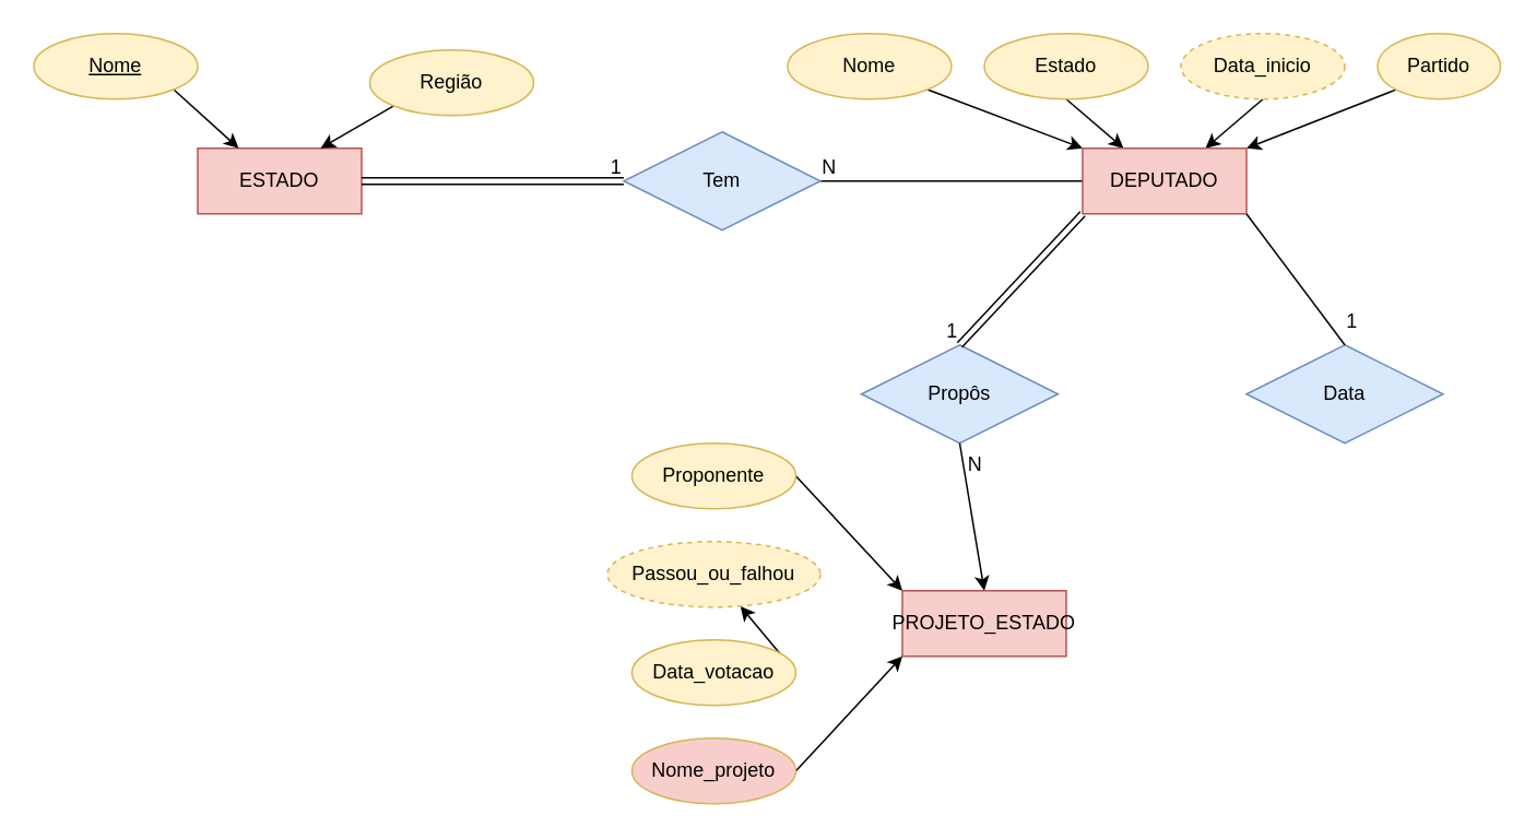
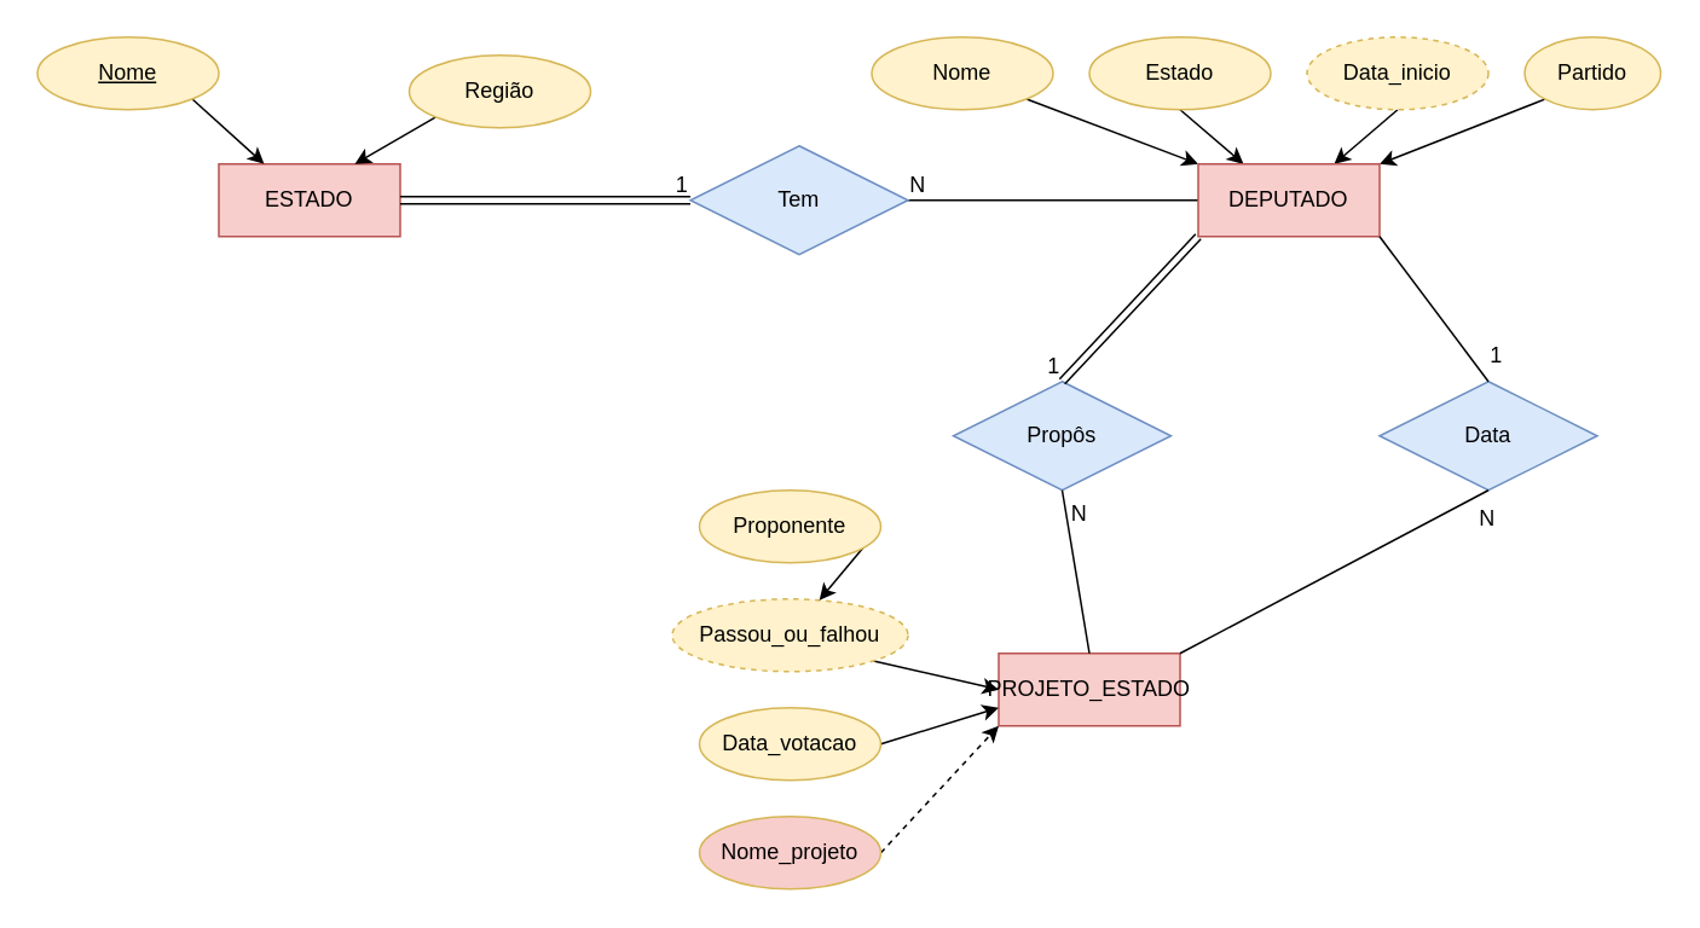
  <mxCell id="0" />
  <mxCell id="1" parent="0" />
  <mxCell id="2" value="ESTADO" style="whiteSpace=wrap;html=1;align=center;fillColor=#f8cecc;strokeColor=#b85450;" parent="1" vertex="1"><mxGeometry x="120" y="90" width="100" height="40" as="geometry" /></mxCell>
  <mxCell id="3" style="edgeStyle=none;rounded=0;orthogonalLoop=1;jettySize=auto;html=1;exitX=1;exitY=1;exitDx=0;exitDy=0;entryX=0.25;entryY=0;entryDx=0;entryDy=0;" parent="1" source="4" target="2" edge="1"><mxGeometry relative="1" as="geometry" /></mxCell>
  <mxCell id="4" value="&lt;u&gt;Nome&lt;/u&gt;" style="ellipse;whiteSpace=wrap;html=1;align=center;fillColor=#fff2cc;strokeColor=#d6b656;" parent="1" vertex="1"><mxGeometry x="20" y="20" width="100" height="40" as="geometry" /></mxCell>
  <mxCell id="5" style="edgeStyle=none;rounded=0;orthogonalLoop=1;jettySize=auto;html=1;exitX=0;exitY=1;exitDx=0;exitDy=0;entryX=0.75;entryY=0;entryDx=0;entryDy=0;" parent="1" source="6" target="2" edge="1"><mxGeometry relative="1" as="geometry" /></mxCell>
  <mxCell id="6" value="Região" style="ellipse;whiteSpace=wrap;html=1;align=center;fillColor=#fff2cc;strokeColor=#d6b656;" parent="1" vertex="1"><mxGeometry x="225" y="30" width="100" height="40" as="geometry" /></mxCell>
  <mxCell id="7" style="edgeStyle=none;rounded=0;orthogonalLoop=1;jettySize=auto;html=1;exitX=1;exitY=1;exitDx=0;exitDy=0;entryX=0;entryY=0;entryDx=0;entryDy=0;" parent="1" source="8" edge="1"><mxGeometry relative="1" as="geometry"><mxPoint x="660" y="90" as="targetPoint" /></mxGeometry></mxCell>
  <mxCell id="8" value="Nome" style="ellipse;whiteSpace=wrap;html=1;align=center;fillColor=#fff2cc;strokeColor=#d6b656;" parent="1" vertex="1"><mxGeometry x="480" y="20" width="100" height="40" as="geometry" /></mxCell>
  <mxCell id="9" style="edgeStyle=none;rounded=0;orthogonalLoop=1;jettySize=auto;html=1;exitX=0.5;exitY=1;exitDx=0;exitDy=0;entryX=0.25;entryY=0;entryDx=0;entryDy=0;" parent="1" source="10" edge="1"><mxGeometry relative="1" as="geometry"><mxPoint x="685" y="90" as="targetPoint" /></mxGeometry></mxCell>
  <mxCell id="10" value="Estado" style="ellipse;whiteSpace=wrap;html=1;align=center;fillColor=#fff2cc;strokeColor=#d6b656;" parent="1" vertex="1"><mxGeometry x="600" y="20" width="100" height="40" as="geometry" /></mxCell>
  <mxCell id="11" style="edgeStyle=none;rounded=0;orthogonalLoop=1;jettySize=auto;html=1;exitX=0.5;exitY=1;exitDx=0;exitDy=0;entryX=0.75;entryY=0;entryDx=0;entryDy=0;" parent="1" source="12" edge="1"><mxGeometry relative="1" as="geometry"><mxPoint x="735" y="90" as="targetPoint" /></mxGeometry></mxCell>
  <mxCell id="12" value="Data_inicio" style="ellipse;whiteSpace=wrap;html=1;align=center;fillColor=#fff2cc;strokeColor=#d6b656;dashed=1;" parent="1" vertex="1"><mxGeometry x="720" y="20" width="100" height="40" as="geometry" /></mxCell>
  <mxCell id="13" style="edgeStyle=none;rounded=0;orthogonalLoop=1;jettySize=auto;html=1;exitX=0;exitY=1;exitDx=0;exitDy=0;entryX=1;entryY=0;entryDx=0;entryDy=0;" parent="1" source="14" edge="1"><mxGeometry relative="1" as="geometry"><mxPoint x="760" y="90" as="targetPoint" /></mxGeometry></mxCell>
  <mxCell id="14" value="Partido" style="ellipse;whiteSpace=wrap;html=1;align=center;fillColor=#fff2cc;strokeColor=#d6b656;" parent="1" vertex="1"><mxGeometry x="840" y="20" width="75" height="40" as="geometry" /></mxCell>
  <mxCell id="15" value="PROJETO_ESTADO" style="whiteSpace=wrap;html=1;align=center;fillColor=#f8cecc;strokeColor=#b85450;" parent="1" vertex="1"><mxGeometry x="550" y="360" width="100" height="40" as="geometry" /></mxCell>
- <mxCell id="16" style="edgeStyle=none;rounded=0;orthogonalLoop=1;jettySize=auto;html=1;exitX=1;exitY=0.5;exitDx=0;exitDy=0;entryX=0;entryY=1;entryDx=0;entryDy=0;" parent="1" source="17" target="15" edge="1"><mxGeometry relative="1" as="geometry" /></mxCell>
+ <mxCell id="16" style="edgeStyle=none;rounded=0;orthogonalLoop=1;jettySize=auto;html=1;exitX=1;exitY=0.5;exitDx=0;exitDy=0;entryX=0;entryY=1;entryDx=0;entryDy=0;dashed=1;" parent="1" source="17" target="15" edge="1"><mxGeometry relative="1" as="geometry" /></mxCell>
  <mxCell id="17" value="Nome_projeto" style="ellipse;whiteSpace=wrap;html=1;align=center;fillColor=#f8cecc;strokeColor=#d6b656;" parent="1" vertex="1"><mxGeometry x="385" y="450" width="100" height="40" as="geometry" /></mxCell>
- <mxCell id="18" style="edgeStyle=none;rounded=0;orthogonalLoop=1;jettySize=auto;html=1;exitX=1;exitY=0.5;exitDx=0;exitDy=0;" parent="1" source="19" target="21" edge="1"><mxGeometry relative="1" as="geometry" /></mxCell>
+ <mxCell id="18" style="edgeStyle=none;rounded=0;orthogonalLoop=1;jettySize=auto;html=1;exitX=1;exitY=0.5;exitDx=0;exitDy=0;entryX=0;entryY=0.75;entryDx=0;entryDy=0;" parent="1" source="19" target="15" edge="1"><mxGeometry relative="1" as="geometry" /></mxCell>
  <mxCell id="19" value="Data_votacao" style="ellipse;whiteSpace=wrap;html=1;align=center;fillColor=#fff2cc;strokeColor=#d6b656;" parent="1" vertex="1"><mxGeometry x="385" y="390" width="100" height="40" as="geometry" /></mxCell>
+ <mxCell id="20" style="edgeStyle=none;rounded=0;orthogonalLoop=1;jettySize=auto;html=1;exitX=1;exitY=1;exitDx=0;exitDy=0;entryX=0;entryY=0.5;entryDx=0;entryDy=0;" parent="1" source="21" target="15" edge="1"><mxGeometry relative="1" as="geometry" /></mxCell>
  <mxCell id="21" value="Passou_ou_falhou" style="ellipse;whiteSpace=wrap;html=1;align=center;fillColor=#fff2cc;strokeColor=#d6b656;dashed=1;" parent="1" vertex="1"><mxGeometry x="370" y="330" width="130" height="40" as="geometry" /></mxCell>
- <mxCell id="22" style="edgeStyle=none;rounded=0;orthogonalLoop=1;jettySize=auto;html=1;exitX=1;exitY=0.5;exitDx=0;exitDy=0;entryX=0;entryY=0;entryDx=0;entryDy=0;" parent="1" source="23" target="15" edge="1"><mxGeometry relative="1" as="geometry" /></mxCell>
+ <mxCell id="22" style="edgeStyle=none;rounded=0;orthogonalLoop=1;jettySize=auto;html=1;exitX=1;exitY=0.5;exitDx=0;exitDy=0;" parent="1" source="23" target="21" edge="1"><mxGeometry relative="1" as="geometry" /></mxCell>
  <mxCell id="23" value="Proponente" style="ellipse;whiteSpace=wrap;html=1;align=center;fillColor=#fff2cc;strokeColor=#d6b656;" parent="1" vertex="1"><mxGeometry x="385" y="270" width="100" height="40" as="geometry" /></mxCell>
  <mxCell id="24" value="" style="endArrow=none;html=1;rounded=0;" parent="1" edge="1"><mxGeometry relative="1" as="geometry"><mxPoint x="500" y="110" as="sourcePoint" /><mxPoint x="660" y="110" as="targetPoint" /></mxGeometry></mxCell>
  <mxCell id="25" value="N" style="resizable=0;html=1;whiteSpace=wrap;align=right;verticalAlign=bottom;" parent="24" connectable="0" vertex="1"><mxGeometry x="1" relative="1" as="geometry"><mxPoint x="-149" as="offset" /></mxGeometry></mxCell>
  <mxCell id="26" value="Data" style="shape=rhombus;perimeter=rhombusPerimeter;whiteSpace=wrap;html=1;align=center;fillColor=#dae8fc;strokeColor=#6c8ebf;" parent="1" vertex="1"><mxGeometry x="760" y="210" width="120" height="60" as="geometry" /></mxCell>
  <mxCell id="27" value="Propôs" style="shape=rhombus;perimeter=rhombusPerimeter;whiteSpace=wrap;html=1;align=center;fillColor=#dae8fc;strokeColor=#6c8ebf;" parent="1" vertex="1"><mxGeometry x="525" y="210" width="120" height="60" as="geometry" /></mxCell>
  <mxCell id="28" value="DEPUTADO" style="whiteSpace=wrap;html=1;align=center;fillColor=#f8cecc;strokeColor=#b85450;" parent="1" vertex="1"><mxGeometry x="660" y="90" width="100" height="40" as="geometry" /></mxCell>
  <mxCell id="29" value="Tem" style="shape=rhombus;perimeter=rhombusPerimeter;whiteSpace=wrap;html=1;align=center;fillColor=#dae8fc;strokeColor=#6c8ebf;" parent="1" vertex="1"><mxGeometry x="380" y="80" width="120" height="60" as="geometry" /></mxCell>
- <mxCell id="30" value="" style="endArrow=classic;html=1;rounded=0;fontFamily=Helvetica;fontSize=12;fontColor=default;exitX=0.5;exitY=1;exitDx=0;exitDy=0;entryX=0.5;entryY=0;entryDx=0;entryDy=0;" parent="1" source="27" target="15" edge="1"><mxGeometry relative="1" as="geometry"><mxPoint x="610" y="260" as="sourcePoint" /><mxPoint x="770" y="260" as="targetPoint" /></mxGeometry></mxCell>
+ <mxCell id="30" value="" style="endArrow=none;html=1;rounded=0;fontFamily=Helvetica;fontSize=12;fontColor=default;exitX=0.5;exitY=1;exitDx=0;exitDy=0;entryX=0.5;entryY=0;entryDx=0;entryDy=0;" parent="1" source="27" target="15" edge="1"><mxGeometry relative="1" as="geometry"><mxPoint x="610" y="260" as="sourcePoint" /><mxPoint x="770" y="260" as="targetPoint" /></mxGeometry></mxCell>
  <mxCell id="31" value="N" style="resizable=0;html=1;whiteSpace=wrap;align=right;verticalAlign=bottom;strokeColor=default;fontFamily=Helvetica;fontSize=12;fontColor=default;fillColor=default;" parent="30" connectable="0" vertex="1"><mxGeometry x="1" relative="1" as="geometry"><mxPoint y="-69" as="offset" /></mxGeometry></mxCell>
+ <mxCell id="32" value="" style="endArrow=none;html=1;rounded=0;fontFamily=Helvetica;fontSize=12;fontColor=default;exitX=1;exitY=0;exitDx=0;exitDy=0;entryX=0.5;entryY=1;entryDx=0;entryDy=0;" parent="1" source="15" target="26" edge="1"><mxGeometry relative="1" as="geometry"><mxPoint x="630" y="280" as="sourcePoint" /><mxPoint x="790" y="280" as="targetPoint" /></mxGeometry></mxCell>
+ <mxCell id="33" value="N" style="resizable=0;html=1;whiteSpace=wrap;align=right;verticalAlign=bottom;strokeColor=default;fontFamily=Helvetica;fontSize=12;fontColor=default;fillColor=default;" parent="32" connectable="0" vertex="1"><mxGeometry x="1" relative="1" as="geometry"><mxPoint x="5" y="24" as="offset" /></mxGeometry></mxCell>
  <mxCell id="34" value="" style="endArrow=none;html=1;rounded=0;fontFamily=Helvetica;fontSize=12;fontColor=default;exitX=1;exitY=1;exitDx=0;exitDy=0;entryX=0.5;entryY=0;entryDx=0;entryDy=0;" parent="1" source="28" target="26" edge="1"><mxGeometry relative="1" as="geometry"><mxPoint x="630" y="280" as="sourcePoint" /><mxPoint x="790" y="280" as="targetPoint" /></mxGeometry></mxCell>
  <mxCell id="35" value="1" style="resizable=0;html=1;whiteSpace=wrap;align=right;verticalAlign=bottom;strokeColor=default;fontFamily=Helvetica;fontSize=12;fontColor=default;fillColor=default;" parent="34" connectable="0" vertex="1"><mxGeometry x="1" relative="1" as="geometry"><mxPoint x="9" y="-6" as="offset" /></mxGeometry></mxCell>
  <mxCell id="36" value="" style="shape=link;html=1;rounded=0;exitX=1;exitY=0.5;exitDx=0;exitDy=0;entryX=0;entryY=0.5;entryDx=0;entryDy=0;" parent="1" source="2" target="29" edge="1"><mxGeometry relative="1" as="geometry"><mxPoint x="340" y="260" as="sourcePoint" /><mxPoint x="500" y="260" as="targetPoint" /></mxGeometry></mxCell>
  <mxCell id="37" value="1" style="resizable=0;html=1;whiteSpace=wrap;align=right;verticalAlign=bottom;" parent="36" connectable="0" vertex="1"><mxGeometry x="1" relative="1" as="geometry" /></mxCell>
  <mxCell id="38" value="" style="shape=link;html=1;rounded=0;entryX=0.5;entryY=0;entryDx=0;entryDy=0;exitX=0;exitY=1;exitDx=0;exitDy=0;" parent="1" source="28" target="27" edge="1"><mxGeometry relative="1" as="geometry"><mxPoint x="440" y="230" as="sourcePoint" /><mxPoint x="600" y="230" as="targetPoint" /></mxGeometry></mxCell>
  <mxCell id="39" value="1" style="resizable=0;html=1;whiteSpace=wrap;align=right;verticalAlign=bottom;" parent="38" connectable="0" vertex="1"><mxGeometry x="1" relative="1" as="geometry" /></mxCell>
